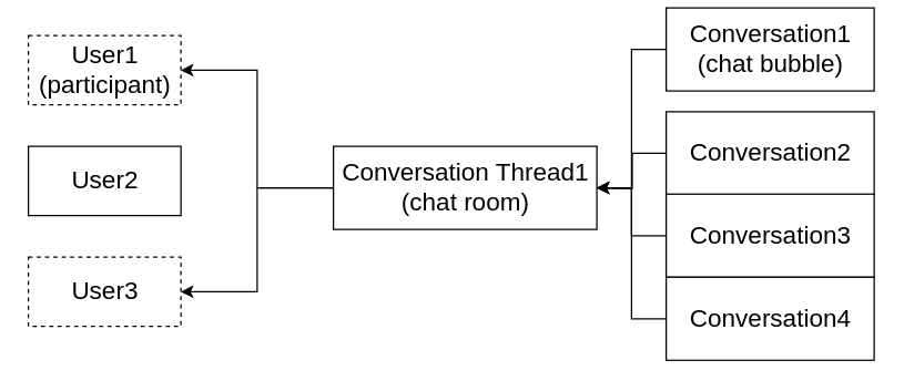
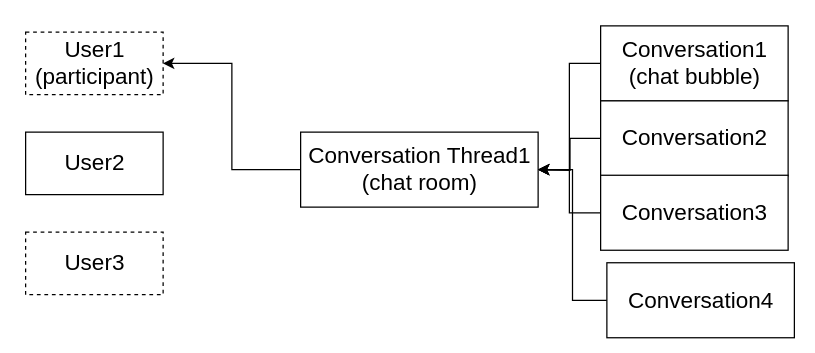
  <mxCell id="0" />
  <mxCell id="1" parent="0" />
  <mxCell id="2" value="User1&lt;br&gt;(participant)" style="html=1;fontSize=18;dashed=1;" vertex="1" parent="1"><mxGeometry x="20" y="25" width="110" height="50" as="geometry" /></mxCell>
  <mxCell id="3" style="edgeStyle=orthogonalEdgeStyle;rounded=0;orthogonalLoop=1;jettySize=auto;html=1;exitX=0;exitY=0.5;exitDx=0;exitDy=0;entryX=1;entryY=0.5;entryDx=0;entryDy=0;fontSize=18;" edge="1" parent="1" source="5" target="2"><mxGeometry relative="1" as="geometry" /></mxCell>
- <mxCell id="4" style="edgeStyle=orthogonalEdgeStyle;rounded=0;orthogonalLoop=1;jettySize=auto;html=1;entryX=1;entryY=0.5;entryDx=0;entryDy=0;fontSize=18;" edge="1" parent="1" source="5" target="7"><mxGeometry relative="1" as="geometry" /></mxCell>
  <mxCell id="5" value="Conversation Thread1&lt;br&gt;(chat room)" style="html=1;fontSize=18;" vertex="1" parent="1"><mxGeometry x="240" y="105" width="190" height="60" as="geometry" /></mxCell>
  <mxCell id="6" value="User2" style="html=1;fontSize=18;" vertex="1" parent="1"><mxGeometry x="20" y="105" width="110" height="50" as="geometry" /></mxCell>
  <mxCell id="7" value="User3" style="html=1;fontSize=18;dashed=1;" vertex="1" parent="1"><mxGeometry x="20" y="185" width="110" height="50" as="geometry" /></mxCell>
  <mxCell id="8" style="edgeStyle=orthogonalEdgeStyle;rounded=0;orthogonalLoop=1;jettySize=auto;html=1;entryX=1;entryY=0.5;entryDx=0;entryDy=0;fontSize=18;" edge="1" parent="1" source="9" target="5"><mxGeometry relative="1" as="geometry" /></mxCell>
- <mxCell id="9" value="Conversation1&lt;br&gt;(chat bubble)" style="html=1;fontSize=18;" vertex="1" parent="1"><mxGeometry x="480" y="5" width="150" height="60" as="geometry" /></mxCell>
+ <mxCell id="9" value="Conversation1&lt;br&gt;(chat bubble)" style="html=1;fontSize=18;" vertex="1" parent="1"><mxGeometry x="480" y="20" width="150" height="60" as="geometry" /></mxCell>
  <mxCell id="10" style="edgeStyle=orthogonalEdgeStyle;rounded=0;orthogonalLoop=1;jettySize=auto;html=1;fontSize=18;" edge="1" parent="1" source="11"><mxGeometry relative="1" as="geometry"><mxPoint x="430" y="135" as="targetPoint" /></mxGeometry></mxCell>
  <mxCell id="11" value="Conversation2" style="html=1;fontSize=18;" vertex="1" parent="1"><mxGeometry x="480" y="80" width="150" height="60" as="geometry" /></mxCell>
  <mxCell id="12" style="edgeStyle=orthogonalEdgeStyle;rounded=0;orthogonalLoop=1;jettySize=auto;html=1;entryX=1;entryY=0.5;entryDx=0;entryDy=0;fontSize=18;" edge="1" parent="1" source="13" target="5"><mxGeometry relative="1" as="geometry" /></mxCell>
  <mxCell id="13" value="Conversation3" style="html=1;fontSize=18;" vertex="1" parent="1"><mxGeometry x="480" y="139.5" width="150" height="60" as="geometry" /></mxCell>
  <mxCell id="14" style="edgeStyle=orthogonalEdgeStyle;rounded=0;orthogonalLoop=1;jettySize=auto;html=1;entryX=1;entryY=0.5;entryDx=0;entryDy=0;fontSize=18;" edge="1" parent="1" source="15" target="5"><mxGeometry relative="1" as="geometry" /></mxCell>
- <mxCell id="15" value="Conversation4" style="html=1;fontSize=18;" vertex="1" parent="1"><mxGeometry x="480" y="199.5" width="150" height="60" as="geometry" /></mxCell>
+ <mxCell id="15" value="Conversation4" style="html=1;fontSize=18;" vertex="1" parent="1"><mxGeometry x="485" y="209.5" width="150" height="60" as="geometry" /></mxCell>
